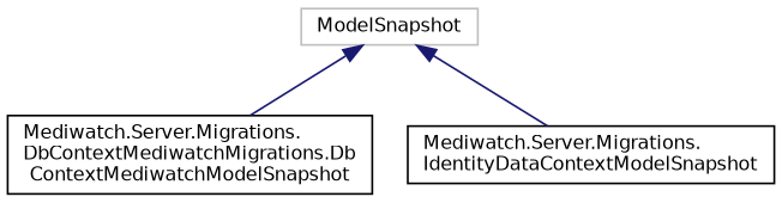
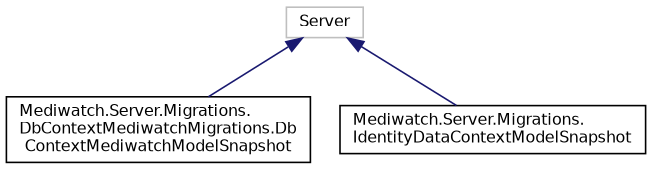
  digraph {
    rankdir=TB
    node [color=black fillcolor=white fontname=Helvetica fontsize=10 shape=record style=filled]
    edge [color=midnightblue dir=back fontname=Helvetica fontsize=10 labelfontname=Helvetica labelfontsize=10 style=solid]
-   n1 [color=grey75 height=0.2 label=ModelSnapshot width=0.4]
+   n1 [color=grey75 height=0.2 label=Server width=0.4]
    n2 [height=0.2 label="Mediwatch.Server.Migrations.\lDbContextMediwatchMigrations.Db\lContextMediwatchModelSnapshot" width=0.4]
    n3 [height=0.2 label="Mediwatch.Server.Migrations.\lIdentityDataContextModelSnapshot" width=0.4]
    n1 -> n2
    n1 -> n3
  }
